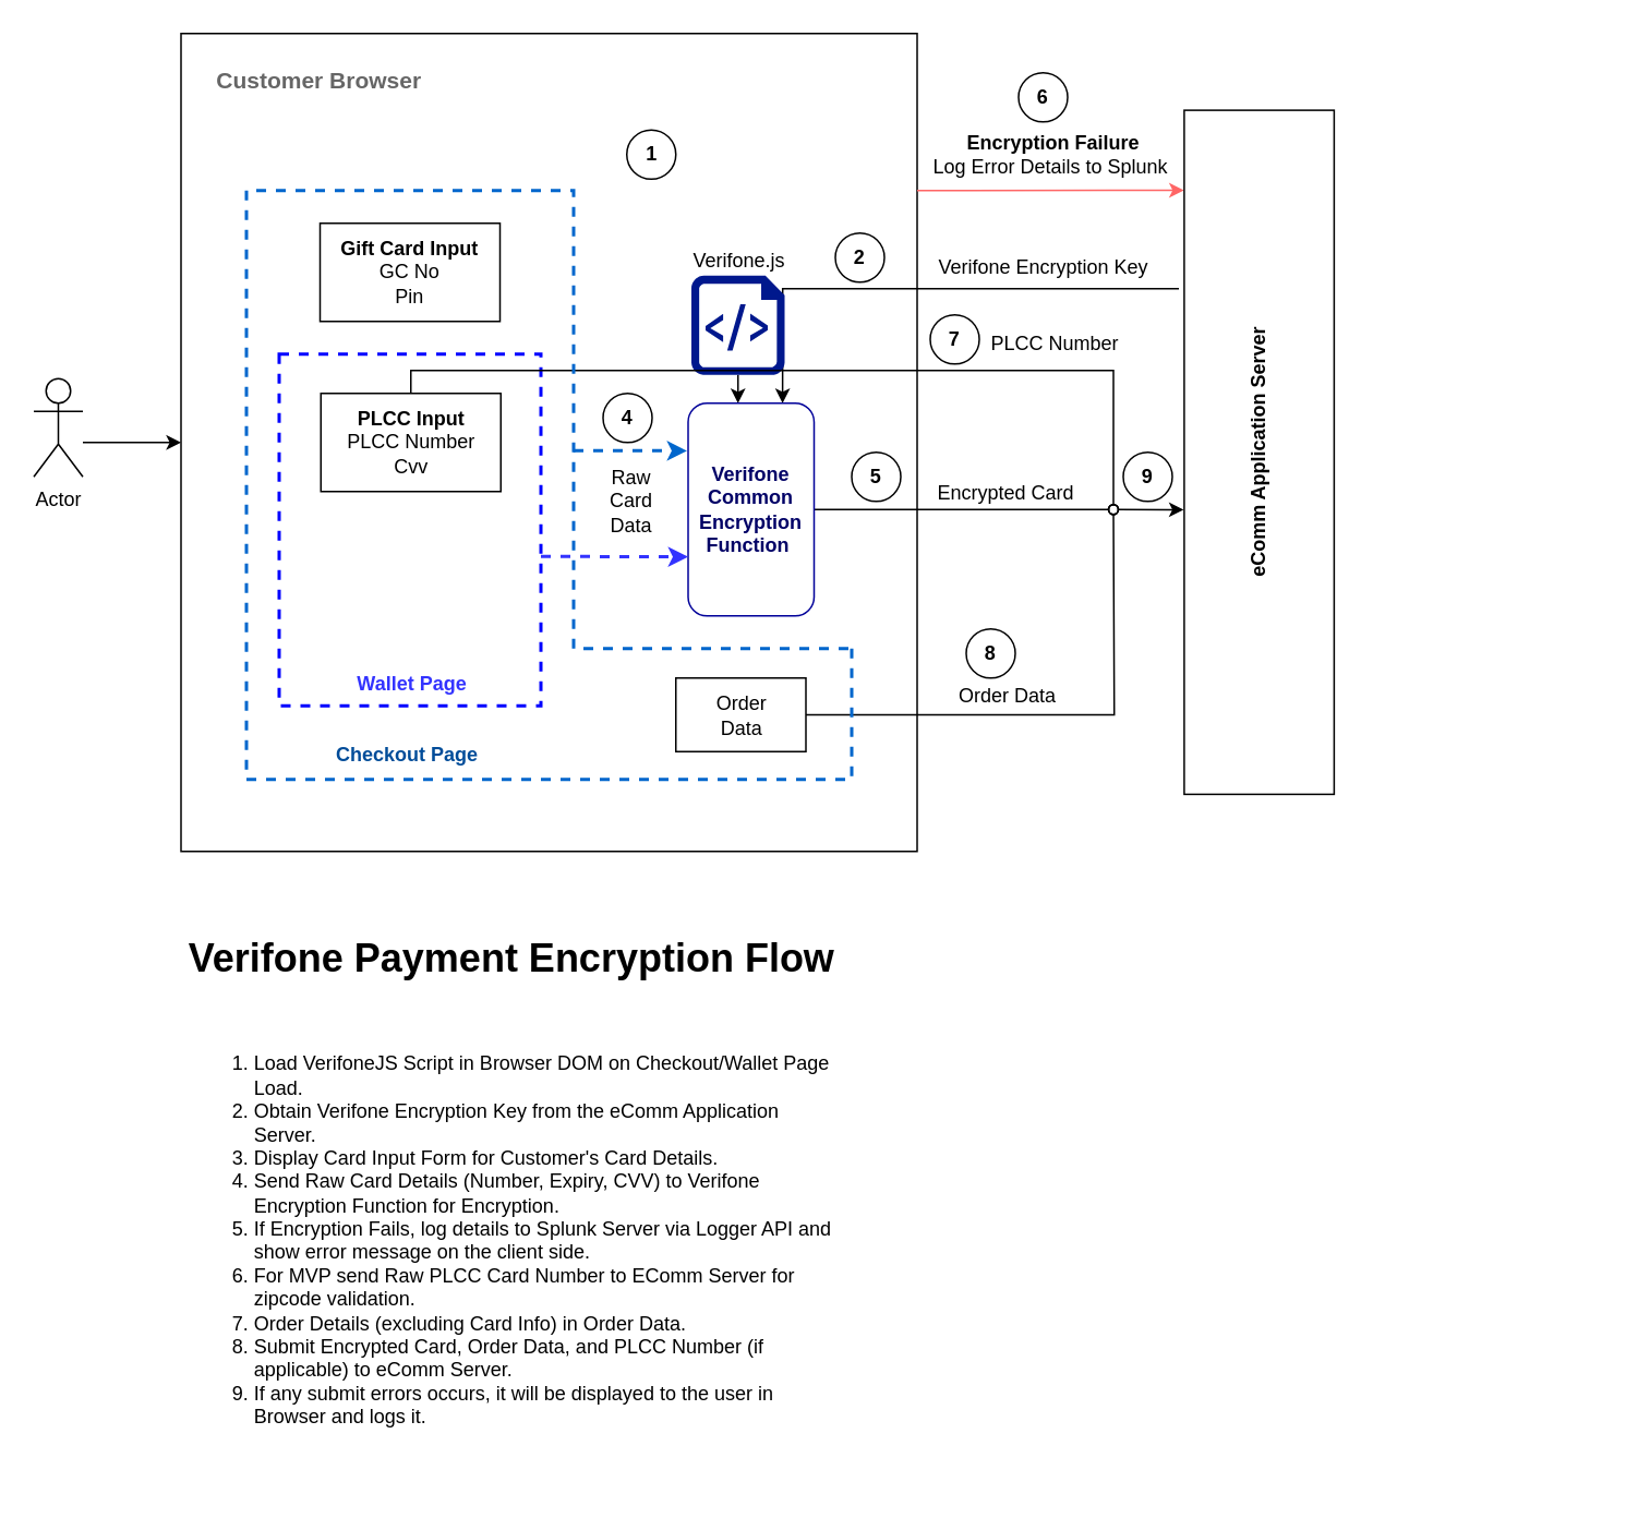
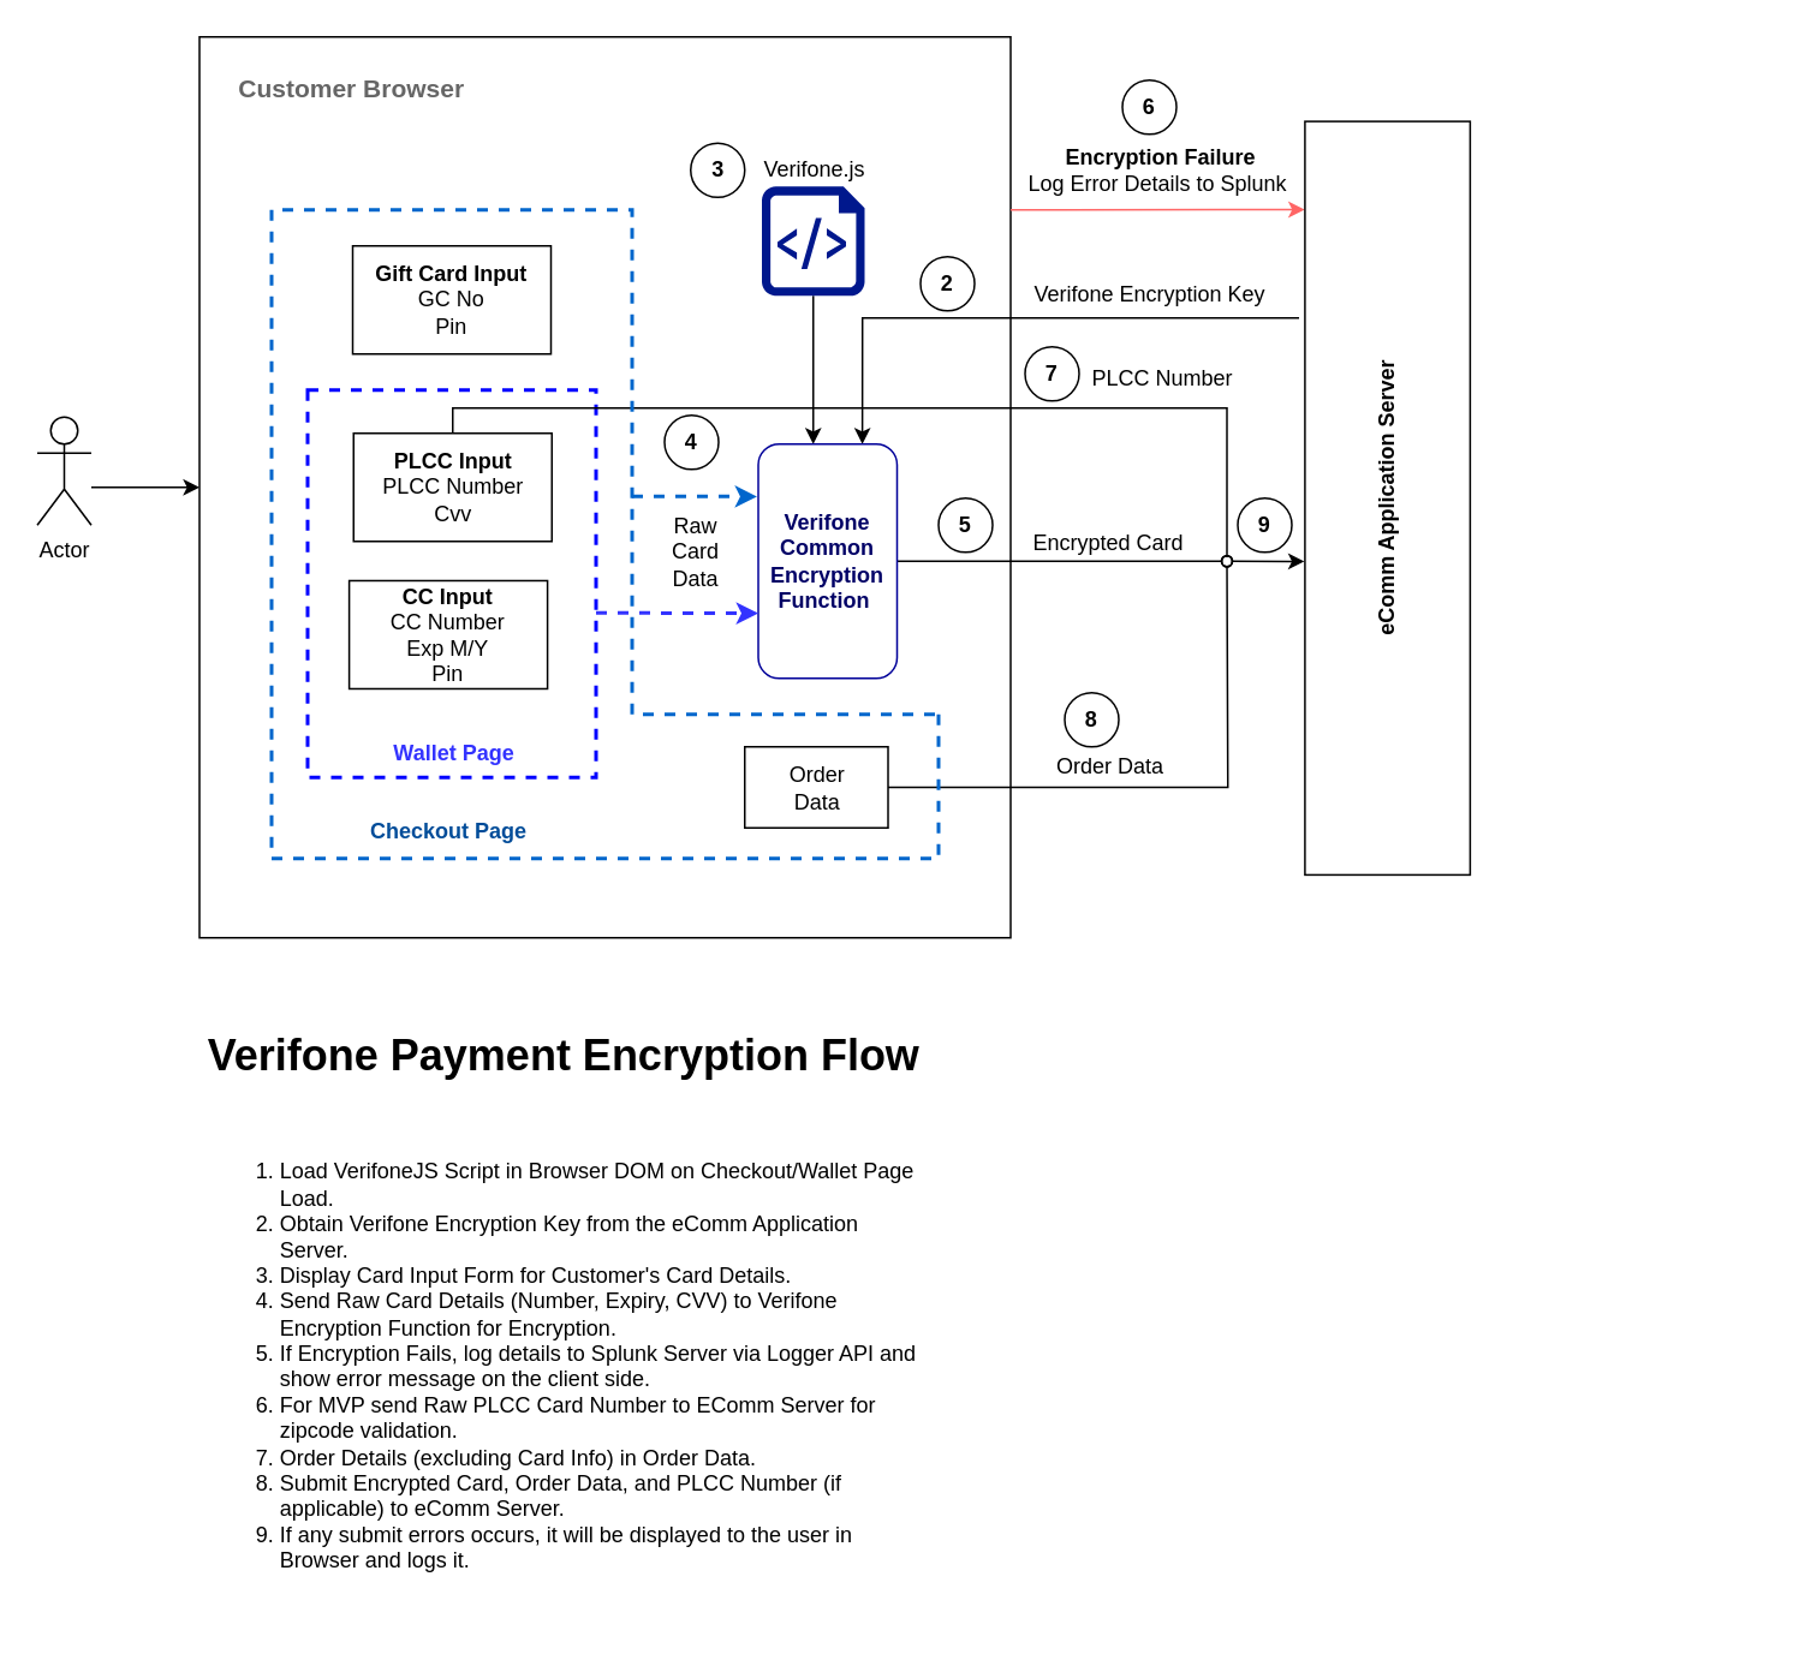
  <mxCell id="0" />
  <mxCell id="1" parent="0" />
  <mxCell id="2" value="" style="rounded=0;whiteSpace=wrap;html=1;" parent="1" vertex="1"><mxGeometry x="110" y="20" width="450" height="500" as="geometry" /></mxCell>
  <mxCell id="3" style="edgeStyle=orthogonalEdgeStyle;rounded=0;orthogonalLoop=1;jettySize=auto;html=1;strokeColor=#FF6666;entryX=0.883;entryY=-0.002;entryDx=0;entryDy=0;entryPerimeter=0;" parent="1" target="5" edge="1"><mxGeometry relative="1" as="geometry"><mxPoint x="717" y="116" as="targetPoint" /><mxPoint x="560" y="116" as="sourcePoint" /><Array as="points"><mxPoint x="590" y="116" /></Array></mxGeometry></mxCell>
  <mxCell id="4" style="edgeStyle=orthogonalEdgeStyle;rounded=0;orthogonalLoop=1;jettySize=auto;html=1;entryX=0.75;entryY=0;entryDx=0;entryDy=0;" parent="1" target="12" edge="1"><mxGeometry relative="1" as="geometry"><mxPoint x="720" y="176" as="sourcePoint" /><mxPoint x="450" y="253.968" as="targetPoint" /><Array as="points"><mxPoint x="720" y="176" /><mxPoint x="478" y="176" /></Array></mxGeometry></mxCell>
  <mxCell id="5" value="eComm Application Server&lt;br&gt;" style="rounded=0;whiteSpace=wrap;html=1;fontStyle=1;rotation=-90;" parent="1" vertex="1"><mxGeometry x="560" y="230.17" width="418.19" height="91.65" as="geometry" /></mxCell>
  <mxCell id="6" style="edgeStyle=orthogonalEdgeStyle;rounded=0;orthogonalLoop=1;jettySize=auto;html=1;" parent="1" source="7" target="12" edge="1"><mxGeometry relative="1" as="geometry"><Array as="points"><mxPoint x="451" y="205" /><mxPoint x="450" y="205" /></Array></mxGeometry></mxCell>
- <mxCell id="7" value="Verifone.js" style="sketch=0;aspect=fixed;pointerEvents=1;shadow=0;dashed=0;html=1;strokeColor=none;labelPosition=center;verticalLabelPosition=top;verticalAlign=bottom;align=center;fillColor=#00188D;shape=mxgraph.azure.script_file" parent="1" vertex="1"><mxGeometry x="422" y="168" width="57" height="60.64" as="geometry" /></mxCell>
+ <mxCell id="7" value="Verifone.js" style="sketch=0;aspect=fixed;pointerEvents=1;shadow=0;dashed=0;html=1;strokeColor=none;labelPosition=center;verticalLabelPosition=top;verticalAlign=bottom;align=center;fillColor=#00188D;shape=mxgraph.azure.script_file" parent="1" vertex="1"><mxGeometry x="422" y="103" width="57" height="60.64" as="geometry" /></mxCell>
  <mxCell id="8" value="Encrypted Card" style="text;html=1;align=center;verticalAlign=middle;resizable=0;points=[];autosize=1;strokeColor=none;fillColor=none;horizontal=1;" parent="1" vertex="1"><mxGeometry x="559" y="286" width="110" height="30" as="geometry" /></mxCell>
  <mxCell id="9" value="&lt;h1&gt;Verifone Payment Encryption Flow&amp;nbsp;&lt;/h1&gt;&lt;div&gt;&lt;br&gt;&lt;/div&gt;&lt;div&gt;&lt;ol&gt;&lt;li&gt;Load VerifoneJS Script in Browser DOM on Checkout/Wallet Page Load.&lt;/li&gt;&lt;li&gt;Obtain Verifone Encryption Key from the eComm Application Server.&lt;/li&gt;&lt;li&gt;Display Card Input Form for Customer's Card Details.&lt;/li&gt;&lt;li&gt;Send Raw Card Details (Number, Expiry, CVV) to Verifone Encryption Function for Encryption.&lt;/li&gt;&lt;li&gt;If Encryption Fails, log details to Splunk Server via Logger API and show error message on the client side.&lt;/li&gt;&lt;li&gt;For MVP send Raw PLCC Card Number to EComm Server for zipcode validation.&lt;/li&gt;&lt;li&gt;Order Details (excluding Card Info) in Order Data.&lt;/li&gt;&lt;li&gt;Submit Encrypted Card, Order Data, and PLCC Number (if applicable) to eComm Server.&lt;/li&gt;&lt;li&gt;If any submit errors occurs, it will be displayed to the user in Browser and logs it.&lt;/li&gt;&lt;/ol&gt;&lt;/div&gt;&lt;p&gt;&lt;/p&gt;&lt;p style=&quot;font-size: 15px;&quot;&gt;&lt;br&gt;&lt;/p&gt;" style="text;html=1;strokeColor=none;fillColor=none;spacing=5;spacingTop=-20;whiteSpace=wrap;overflow=hidden;rounded=0;" parent="1" vertex="1"><mxGeometry x="110" y="566" width="410" height="340" as="geometry" /></mxCell>
  <mxCell id="10" value="Verifone Encryption Key&lt;b&gt;&lt;br&gt;&lt;/b&gt;" style="text;html=1;align=center;verticalAlign=middle;resizable=0;points=[];autosize=1;strokeColor=none;fillColor=none;" parent="1" vertex="1"><mxGeometry x="562" y="148" width="150" height="30" as="geometry" /></mxCell>
  <mxCell id="11" style="edgeStyle=orthogonalEdgeStyle;rounded=0;orthogonalLoop=1;jettySize=auto;html=1;entryX=0.296;entryY=0.58;entryDx=0;entryDy=0;entryPerimeter=0;endArrow=oval;endFill=0;" parent="1" source="12" edge="1"><mxGeometry relative="1" as="geometry"><mxPoint x="680" y="311" as="targetPoint" /></mxGeometry></mxCell>
  <mxCell id="12" value="&lt;font style=&quot;font-size: 12px;&quot;&gt;&lt;b&gt;&lt;font color=&quot;#000066&quot;&gt;Verifone Common Encryption Function&amp;nbsp;&lt;/font&gt;&lt;/b&gt;&lt;br&gt;&lt;/font&gt;" style="whiteSpace=wrap;html=1;rounded=1;horizontal=1;strokeWidth=1;strokeColor=#000099;" parent="1" vertex="1"><mxGeometry x="420" y="246" width="77" height="130" as="geometry" /></mxCell>
  <mxCell id="13" value="&lt;b&gt;Encryption Failure&lt;br&gt;&lt;/b&gt;Log Error Details to Splunk&amp;nbsp;" style="text;html=1;align=center;verticalAlign=middle;resizable=0;points=[];autosize=1;strokeColor=none;fillColor=none;" parent="1" vertex="1"><mxGeometry x="558" y="74" width="170" height="40" as="geometry" /></mxCell>
  <mxCell id="14" value="&lt;span style=&quot;background-color: initial;&quot;&gt;&lt;font color=&quot;#666666&quot; style=&quot;font-size: 14px;&quot;&gt;Customer Browser&lt;/font&gt;&lt;/span&gt;" style="text;strokeColor=none;fillColor=none;html=1;fontSize=24;fontStyle=1;verticalAlign=middle;align=left;" parent="1" vertex="1"><mxGeometry x="130" width="130" height="40" as="geometry" y="26" /></mxCell>
  <mxCell id="15" value="&lt;b&gt;Gift Card Input&lt;/b&gt;&lt;br&gt;GC No&lt;br&gt;Pin" style="rounded=0;whiteSpace=wrap;html=1;" parent="1" vertex="1"><mxGeometry x="195" y="136" width="110" height="60" as="geometry" /></mxCell>
  <mxCell id="16" style="edgeStyle=orthogonalEdgeStyle;rounded=0;orthogonalLoop=1;jettySize=auto;html=1;entryX=0;entryY=0.5;entryDx=0;entryDy=0;" parent="1" source="17" target="2" edge="1"><mxGeometry relative="1" as="geometry"><Array as="points"><mxPoint x="70" y="270" /><mxPoint x="70" y="270" /></Array></mxGeometry></mxCell>
  <mxCell id="17" value="Actor" style="shape=umlActor;verticalLabelPosition=bottom;verticalAlign=top;html=1;outlineConnect=0;" parent="1" vertex="1"><mxGeometry x="20" y="231" width="30" height="60" as="geometry" /></mxCell>
  <mxCell id="18" value="" style="rounded=0;whiteSpace=wrap;html=1;dashed=1;fillColor=none;strokeColor=#0000FF;strokeWidth=2;" parent="1" vertex="1"><mxGeometry x="170" y="216" width="160" height="215" as="geometry" /></mxCell>
  <mxCell id="19" style="edgeStyle=orthogonalEdgeStyle;rounded=0;orthogonalLoop=1;jettySize=auto;html=1;entryX=0.5;entryY=0.25;entryDx=0;entryDy=0;entryPerimeter=0;endArrow=oval;endFill=0;" parent="1" source="20" edge="1"><mxGeometry relative="1" as="geometry"><mxPoint x="680" y="311" as="targetPoint" /><Array as="points"><mxPoint x="251" y="226" /><mxPoint x="680" y="226" /></Array></mxGeometry></mxCell>
  <mxCell id="20" value="&lt;b&gt;PLCC Input&lt;/b&gt;&lt;br&gt;PLCC Number&lt;br&gt;Cvv" style="rounded=0;whiteSpace=wrap;html=1;" parent="1" vertex="1"><mxGeometry x="195.5" y="240" width="110" height="60" as="geometry" /></mxCell>
+ <mxCell id="21" value="&lt;b&gt;CC Input&lt;/b&gt;&lt;br&gt;CC Number&lt;br&gt;Exp M/Y&lt;br&gt;Pin" style="rounded=0;whiteSpace=wrap;html=1;" parent="1" vertex="1"><mxGeometry x="193.07" y="321.82" width="110" height="60" as="geometry" /></mxCell>
  <mxCell id="22" value="&lt;b style=&quot;border-color: var(--border-color);&quot;&gt;&lt;font color=&quot;#3333ff&quot; style=&quot;border-color: var(--border-color);&quot;&gt;Wallet Page&lt;/font&gt;&lt;/b&gt;&lt;b&gt;&lt;br&gt;&lt;/b&gt;" style="text;html=1;align=center;verticalAlign=middle;resizable=0;points=[];autosize=1;strokeColor=none;fillColor=none;" parent="1" vertex="1"><mxGeometry x="205.5" y="403" width="90" height="30" as="geometry" /></mxCell>
  <mxCell id="23" value="" style="endArrow=classic;html=1;rounded=0;entryX=-0.009;entryY=0.193;entryDx=0;entryDy=0;entryPerimeter=0;strokeWidth=2;dashed=1;strokeColor=#0066CC;" parent="1" edge="1"><mxGeometry width="50" height="50" relative="1" as="geometry"><mxPoint x="350" y="275" as="sourcePoint" /><mxPoint x="419.307" y="275.09" as="targetPoint" /></mxGeometry></mxCell>
  <mxCell id="24" value="" style="endArrow=classic;html=1;rounded=0;strokeWidth=2;dashed=1;strokeColor=#3333FF;" parent="1" edge="1"><mxGeometry width="50" height="50" relative="1" as="geometry"><mxPoint x="330" y="339.66" as="sourcePoint" /><mxPoint x="420" y="339.898" as="targetPoint" /></mxGeometry></mxCell>
  <mxCell id="25" value="Raw&lt;br&gt;Card&lt;br&gt;Data" style="text;html=1;align=center;verticalAlign=middle;resizable=0;points=[];autosize=1;strokeColor=none;fillColor=none;horizontal=1;" parent="1" vertex="1"><mxGeometry x="360" y="276" width="50" height="60" as="geometry" /></mxCell>
  <mxCell id="26" style="edgeStyle=orthogonalEdgeStyle;rounded=0;orthogonalLoop=1;jettySize=auto;html=1;entryX=0.491;entryY=0.907;entryDx=0;entryDy=0;entryPerimeter=0;strokeColor=default;endArrow=oval;endFill=0;" parent="1" source="27" edge="1"><mxGeometry relative="1" as="geometry"><mxPoint x="680" y="311" as="targetPoint" /></mxGeometry></mxCell>
  <mxCell id="27" value="Order&lt;br&gt;Data" style="rounded=0;whiteSpace=wrap;html=1;" parent="1" vertex="1"><mxGeometry x="412.5" y="414" width="79.5" height="45" as="geometry" /></mxCell>
  <mxCell id="28" value="" style="endArrow=none;html=1;rounded=0;dashed=1;strokeWidth=2;strokeColor=#0066CC;" parent="1" edge="1"><mxGeometry width="50" height="50" relative="1" as="geometry"><mxPoint x="520" y="396" as="sourcePoint" /><mxPoint x="520" y="396" as="targetPoint" /><Array as="points"><mxPoint x="520" y="396" /><mxPoint x="520" y="476" /><mxPoint x="331" y="476" /><mxPoint x="150" y="476" /><mxPoint x="150" y="276" /><mxPoint x="150" y="116" /><mxPoint x="250" y="116" /><mxPoint x="350" y="116" /><mxPoint x="350" y="236" /><mxPoint x="350" y="396" /><mxPoint x="390" y="396" /><mxPoint x="430" y="396" /><mxPoint x="480" y="396" /></Array></mxGeometry></mxCell>
  <mxCell id="29" value="&lt;b style=&quot;border-color: var(--border-color);&quot;&gt;&lt;font color=&quot;#004c99&quot; style=&quot;border-color: var(--border-color);&quot;&gt;Checkout Page&lt;/font&gt;&lt;/b&gt;&lt;b&gt;&lt;br&gt;&lt;/b&gt;" style="text;html=1;align=center;verticalAlign=middle;resizable=0;points=[];autosize=1;strokeColor=none;fillColor=none;" parent="1" vertex="1"><mxGeometry x="193.07" y="446" width="110" height="30" as="geometry" /></mxCell>
  <mxCell id="30" value="&lt;span&gt;Order Data&lt;/span&gt;" style="text;html=1;align=center;verticalAlign=middle;resizable=0;points=[];autosize=1;strokeColor=none;fillColor=none;horizontal=1;fontStyle=0" parent="1" vertex="1"><mxGeometry x="575" y="410" width="80" height="30" as="geometry" /></mxCell>
  <mxCell id="31" value="PLCC Number" style="text;html=1;align=center;verticalAlign=middle;resizable=0;points=[];autosize=1;strokeColor=none;fillColor=none;horizontal=1;" parent="1" vertex="1"><mxGeometry x="594" y="195.17" width="100" height="30" as="geometry" /></mxCell>
- <mxCell id="32" value="1" style="ellipse;whiteSpace=wrap;html=1;aspect=fixed;fontStyle=1" parent="1" vertex="1"><mxGeometry x="382.5" y="79" width="30" height="30" as="geometry" /></mxCell>
+ <mxCell id="32" value="3" style="ellipse;whiteSpace=wrap;html=1;aspect=fixed;fontStyle=1" parent="1" vertex="1"><mxGeometry x="382.5" y="79" width="30" height="30" as="geometry" /></mxCell>
  <mxCell id="33" value="2" style="ellipse;whiteSpace=wrap;html=1;aspect=fixed;fontStyle=1" parent="1" vertex="1"><mxGeometry x="510" y="142" width="30" height="30" as="geometry" /></mxCell>
- <mxCell id="34" value="4" style="ellipse;whiteSpace=wrap;html=1;aspect=fixed;fontStyle=1" parent="1" vertex="1"><mxGeometry x="368" y="240" width="30" height="30" as="geometry" /></mxCell>
+ <mxCell id="34" value="4" style="ellipse;whiteSpace=wrap;html=1;aspect=fixed;fontStyle=1" parent="1" vertex="1"><mxGeometry x="368" y="230" width="30" height="30" as="geometry" /></mxCell>
  <mxCell id="35" value="5" style="ellipse;whiteSpace=wrap;html=1;aspect=fixed;fontStyle=1" parent="1" vertex="1"><mxGeometry x="520" y="276" width="30" height="30" as="geometry" /></mxCell>
  <mxCell id="36" value="6" style="ellipse;whiteSpace=wrap;html=1;aspect=fixed;fontStyle=1" parent="1" vertex="1"><mxGeometry x="622" y="44" width="30" height="30" as="geometry" /></mxCell>
  <mxCell id="37" value="7" style="ellipse;whiteSpace=wrap;html=1;aspect=fixed;fontStyle=1" parent="1" vertex="1"><mxGeometry x="568" y="192" width="30" height="30" as="geometry" /></mxCell>
  <mxCell id="38" value="8" style="ellipse;whiteSpace=wrap;html=1;aspect=fixed;fontStyle=1" parent="1" vertex="1"><mxGeometry x="590" y="384" width="30" height="30" as="geometry" /></mxCell>
  <mxCell id="39" value="9" style="ellipse;whiteSpace=wrap;html=1;aspect=fixed;fontStyle=1" parent="1" vertex="1"><mxGeometry x="686" y="276" width="30" height="30" as="geometry" /></mxCell>
  <mxCell id="40" value="" style="endArrow=classic;html=1;rounded=0;entryX=0.416;entryY=-0.003;entryDx=0;entryDy=0;entryPerimeter=0;" parent="1" target="5" edge="1"><mxGeometry width="50" height="50" relative="1" as="geometry"><mxPoint x="683" y="311" as="sourcePoint" /><mxPoint x="720" y="311" as="targetPoint" /></mxGeometry></mxCell>
